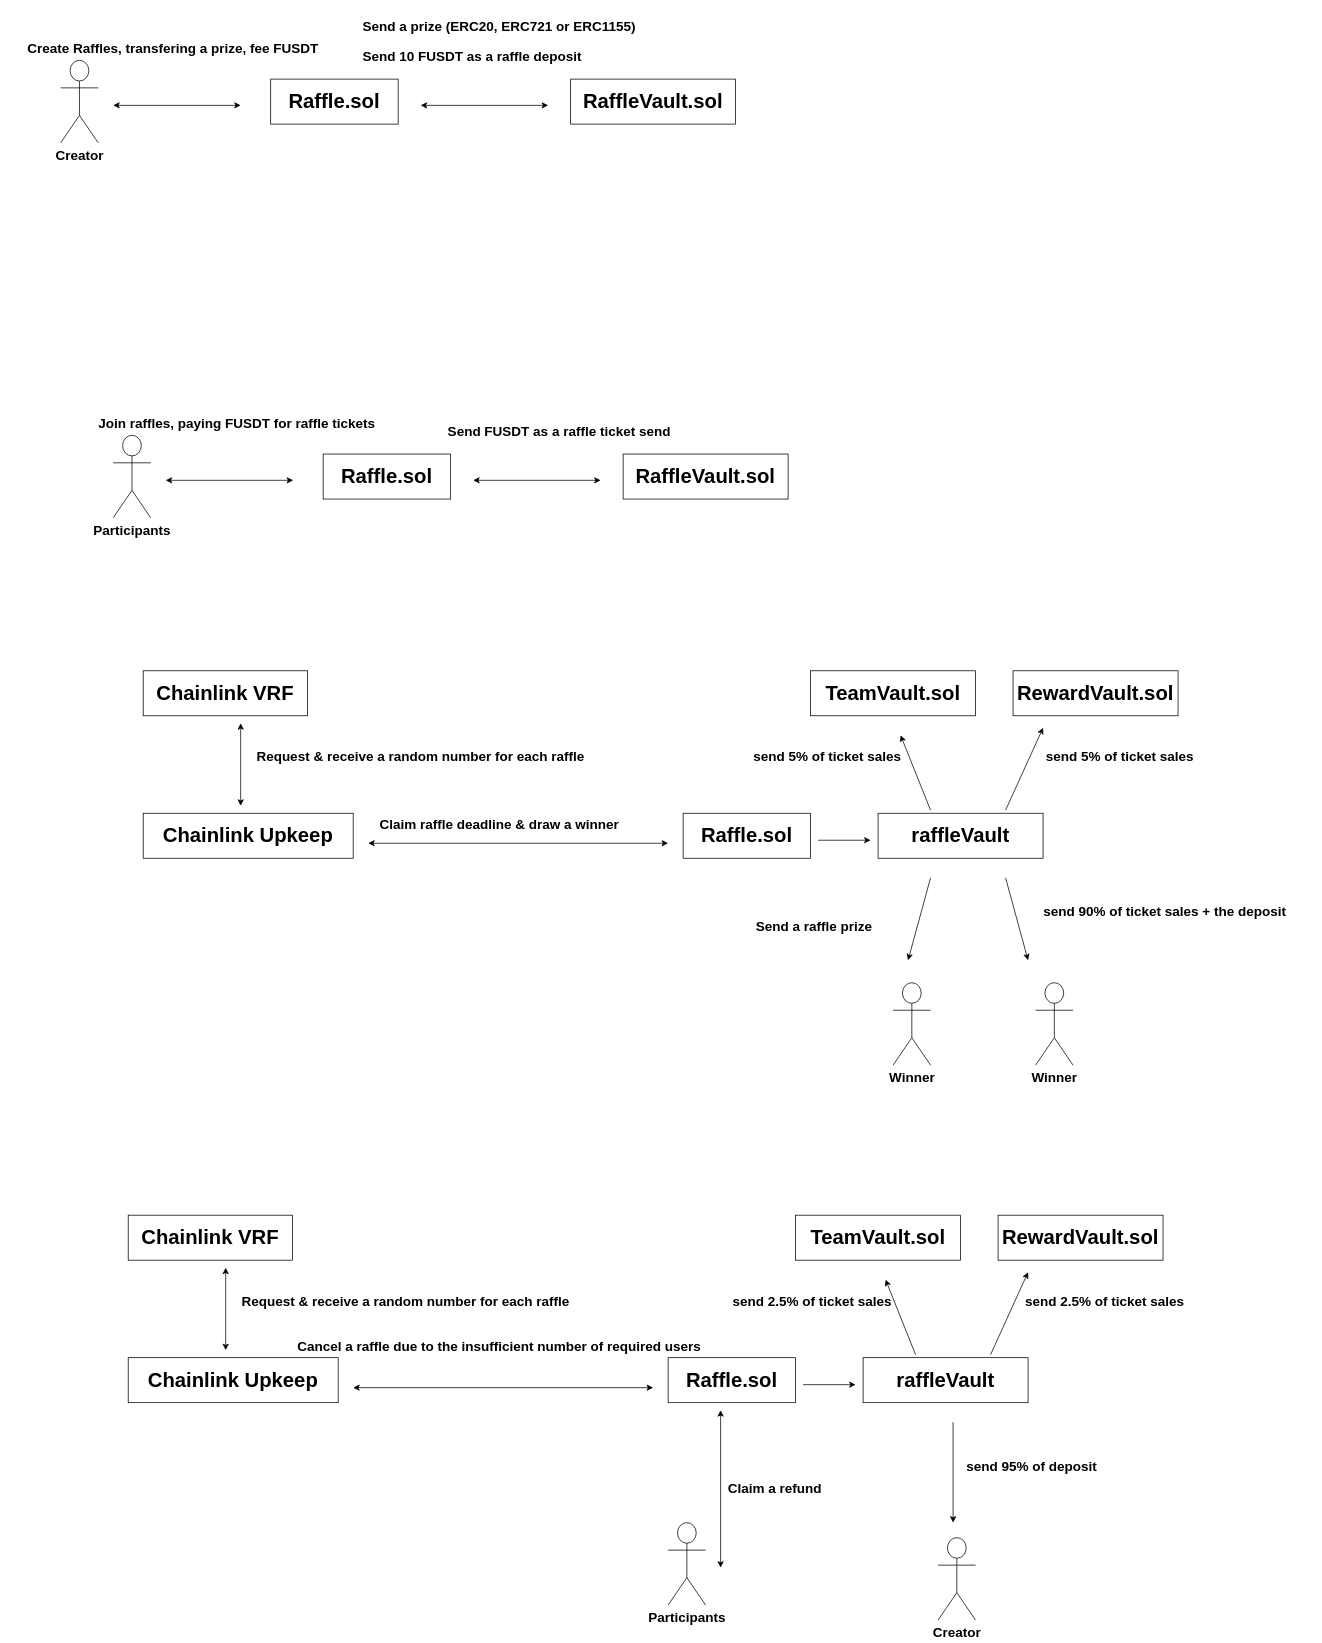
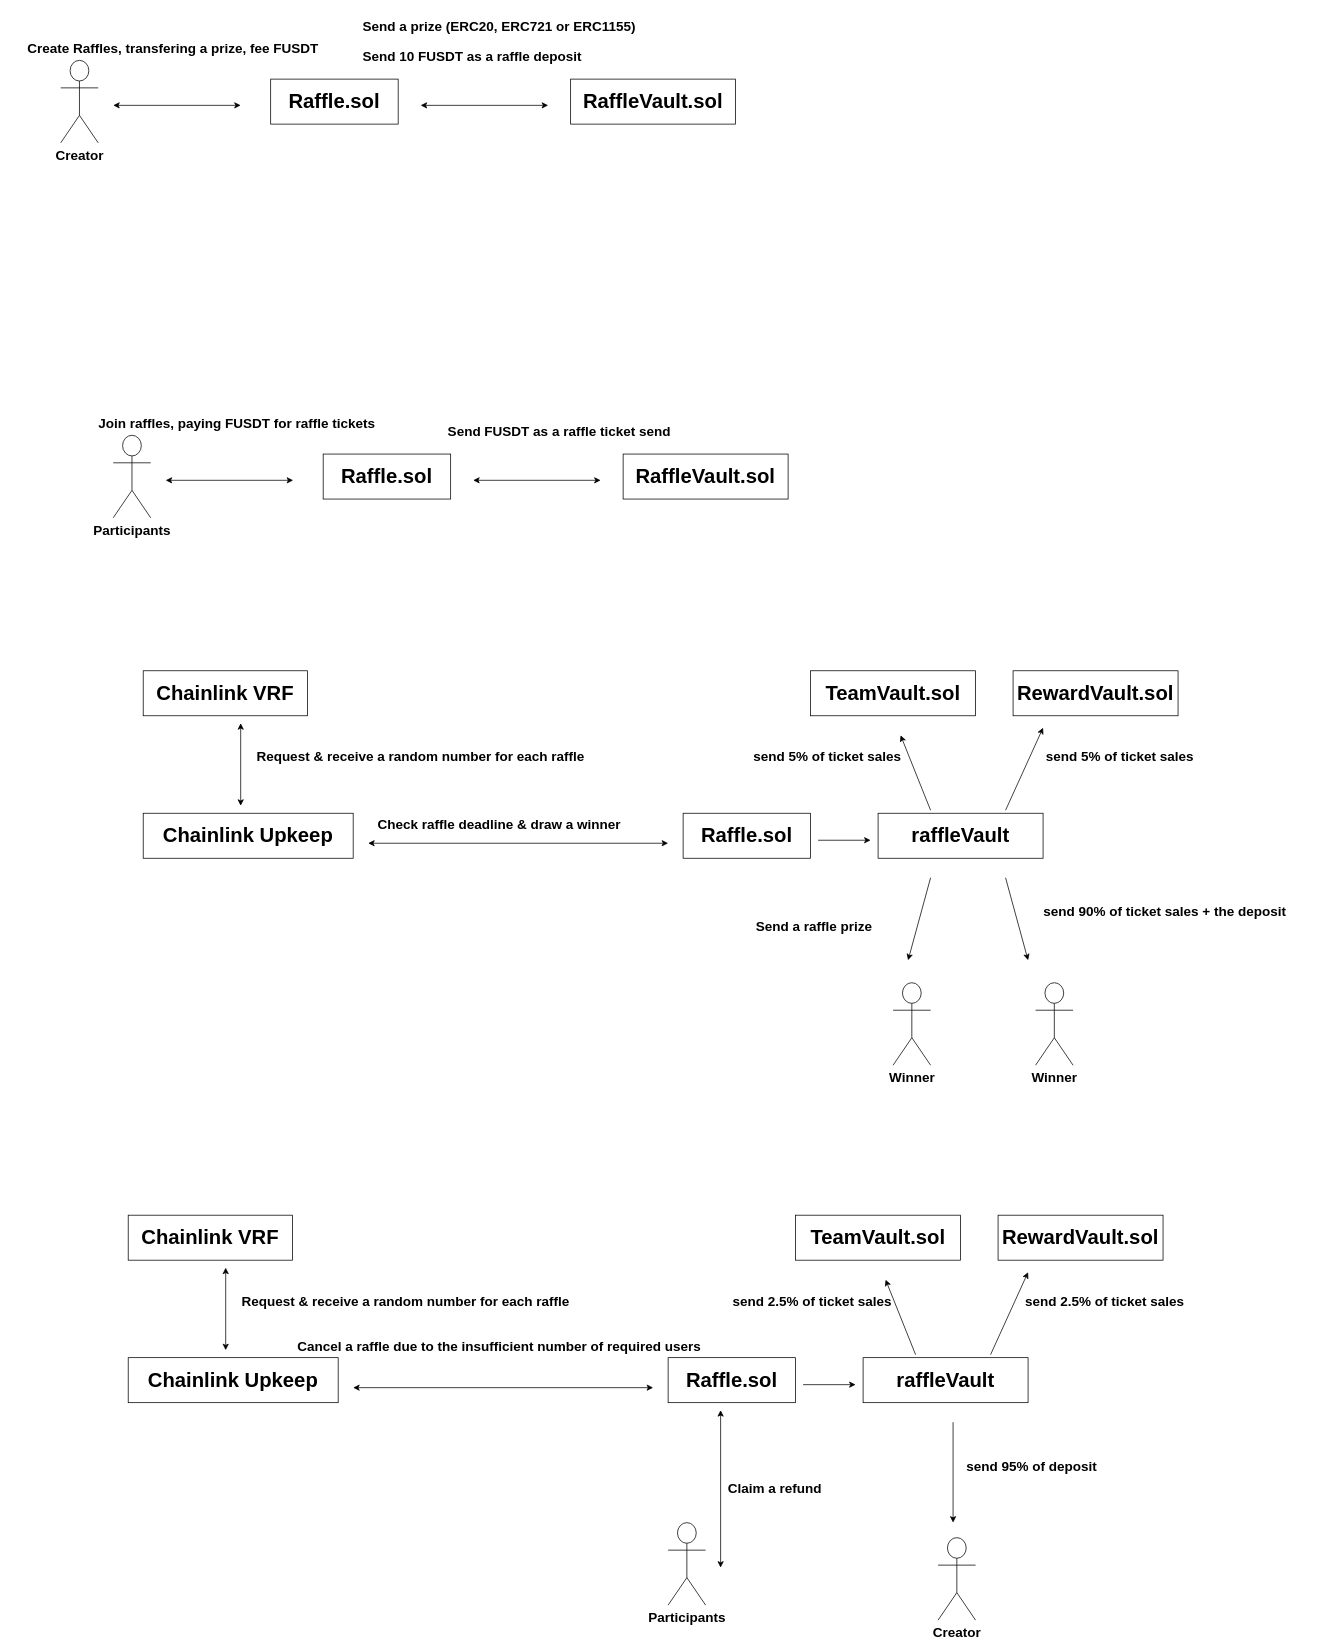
  <mxCell id="0" />
  <mxCell id="1" parent="0" />
  <mxCell id="2" value="&lt;b&gt;&lt;font style=&quot;font-size: 18px;&quot;&gt;Creator&lt;/font&gt;&lt;/b&gt;" style="shape=umlActor;verticalLabelPosition=bottom;verticalAlign=top;html=1;outlineConnect=0;" vertex="1" parent="1"><mxGeometry x="80" y="80" width="50" height="110" as="geometry" /></mxCell>
  <mxCell id="3" value="&lt;font style=&quot;font-size: 27px;&quot;&gt;&lt;b&gt;Raffle.sol&lt;br&gt;&lt;/b&gt;&lt;/font&gt;" style="rounded=0;whiteSpace=wrap;html=1;" vertex="1" parent="1"><mxGeometry x="360" y="105" width="170" height="60" as="geometry" /></mxCell>
  <mxCell id="4" value="" style="endArrow=classic;startArrow=classic;html=1;rounded=0;" edge="1" parent="1"><mxGeometry width="50" height="50" relative="1" as="geometry"><mxPoint x="150" y="140" as="sourcePoint" /><mxPoint x="320" y="140" as="targetPoint" /></mxGeometry></mxCell>
  <mxCell id="5" value="&lt;b&gt;&lt;font style=&quot;font-size: 18px;&quot;&gt;Create Raffles, transfering a prize, fee FUSDT&lt;/font&gt;&lt;/b&gt;" style="text;html=1;align=center;verticalAlign=middle;whiteSpace=wrap;rounded=0;" vertex="1" parent="1"><mxGeometry x="20" y="50" width="420" height="30" as="geometry" /></mxCell>
  <mxCell id="6" value="&lt;font style=&quot;font-size: 27px;&quot;&gt;&lt;b&gt;RaffleVault.sol&lt;br&gt;&lt;/b&gt;&lt;/font&gt;" style="rounded=0;whiteSpace=wrap;html=1;" vertex="1" parent="1"><mxGeometry x="760" y="105" width="220" height="60" as="geometry" /></mxCell>
  <mxCell id="7" value="" style="endArrow=classic;startArrow=classic;html=1;rounded=0;" edge="1" parent="1"><mxGeometry width="50" height="50" relative="1" as="geometry"><mxPoint x="560" y="140" as="sourcePoint" /><mxPoint x="730" y="140" as="targetPoint" /></mxGeometry></mxCell>
  <mxCell id="8" value="&lt;b&gt;&lt;font style=&quot;font-size: 18px;&quot;&gt;Send a prize (ERC20, ERC721 or ERC1155)&lt;/font&gt;&lt;/b&gt;" style="text;html=1;align=center;verticalAlign=middle;whiteSpace=wrap;rounded=0;" vertex="1" parent="1"><mxGeometry x="480" y="20" width="370" height="30" as="geometry" /></mxCell>
  <mxCell id="9" value="&lt;b&gt;&lt;font style=&quot;font-size: 18px;&quot;&gt;Send 10 FUSDT as a raffle deposit&lt;/font&gt;&lt;/b&gt;" style="text;html=1;align=center;verticalAlign=middle;whiteSpace=wrap;rounded=0;" vertex="1" parent="1"><mxGeometry x="394" y="60" width="470" height="30" as="geometry" /></mxCell>
  <mxCell id="10" value="&lt;b&gt;&lt;font style=&quot;font-size: 18px;&quot;&gt;Participants&lt;/font&gt;&lt;/b&gt;" style="shape=umlActor;verticalLabelPosition=bottom;verticalAlign=top;html=1;outlineConnect=0;" vertex="1" parent="1"><mxGeometry x="150" y="580" width="50" height="110" as="geometry" /></mxCell>
  <mxCell id="11" value="&lt;font style=&quot;font-size: 27px;&quot;&gt;&lt;b&gt;Raffle.sol&lt;br&gt;&lt;/b&gt;&lt;/font&gt;" style="rounded=0;whiteSpace=wrap;html=1;" vertex="1" parent="1"><mxGeometry x="430" y="605" width="170" height="60" as="geometry" /></mxCell>
  <mxCell id="12" value="" style="endArrow=classic;startArrow=classic;html=1;rounded=0;" edge="1" parent="1"><mxGeometry width="50" height="50" relative="1" as="geometry"><mxPoint x="220" y="640" as="sourcePoint" /><mxPoint x="390" y="640" as="targetPoint" /></mxGeometry></mxCell>
  <mxCell id="13" value="&lt;b&gt;&lt;font style=&quot;font-size: 18px;&quot;&gt;Join raffles, paying FUSDT for raffle tickets&lt;/font&gt;&lt;/b&gt;" style="text;html=1;align=center;verticalAlign=middle;whiteSpace=wrap;rounded=0;" vertex="1" parent="1"><mxGeometry x="120" y="550" width="390" height="30" as="geometry" /></mxCell>
  <mxCell id="14" value="&lt;font style=&quot;font-size: 27px;&quot;&gt;&lt;b style=&quot;border-color: var(--border-color);&quot;&gt;RaffleVault.sol&lt;/b&gt;&lt;b&gt;&lt;br&gt;&lt;/b&gt;&lt;/font&gt;" style="rounded=0;whiteSpace=wrap;html=1;" vertex="1" parent="1"><mxGeometry x="830" y="605" width="220" height="60" as="geometry" /></mxCell>
  <mxCell id="15" value="" style="endArrow=classic;startArrow=classic;html=1;rounded=0;" edge="1" parent="1"><mxGeometry width="50" height="50" relative="1" as="geometry"><mxPoint x="630" y="640" as="sourcePoint" /><mxPoint x="800" y="640" as="targetPoint" /></mxGeometry></mxCell>
  <mxCell id="16" value="&lt;b&gt;&lt;font style=&quot;font-size: 18px;&quot;&gt;Send FUSDT as a raffle ticket send&lt;/font&gt;&lt;/b&gt;" style="text;html=1;align=center;verticalAlign=middle;whiteSpace=wrap;rounded=0;" vertex="1" parent="1"><mxGeometry x="510" y="560" width="470" height="30" as="geometry" /></mxCell>
  <mxCell id="17" value="&lt;font style=&quot;font-size: 27px;&quot;&gt;&lt;b&gt;Chainlink VRF&lt;br&gt;&lt;/b&gt;&lt;/font&gt;" style="rounded=0;whiteSpace=wrap;html=1;" vertex="1" parent="1"><mxGeometry x="190" y="894" width="219" height="60" as="geometry" /></mxCell>
  <mxCell id="18" value="&lt;font style=&quot;font-size: 27px;&quot;&gt;&lt;b&gt;Chainlink Upkeep&lt;br&gt;&lt;/b&gt;&lt;/font&gt;" style="rounded=0;whiteSpace=wrap;html=1;" vertex="1" parent="1"><mxGeometry x="190" y="1084" width="280" height="60" as="geometry" /></mxCell>
- <mxCell id="19" value="&lt;b&gt;&lt;font style=&quot;font-size: 18px;&quot;&gt;Claim raffle deadline &amp;amp; draw a winner&lt;/font&gt;&lt;/b&gt;" style="text;html=1;align=center;verticalAlign=middle;whiteSpace=wrap;rounded=0;" vertex="1" parent="1"><mxGeometry x="480" y="1084" width="370" height="30" as="geometry" /></mxCell>
+ <mxCell id="19" value="&lt;b&gt;&lt;font style=&quot;font-size: 18px;&quot;&gt;Check raffle deadline &amp;amp; draw a winner&lt;/font&gt;&lt;/b&gt;" style="text;html=1;align=center;verticalAlign=middle;whiteSpace=wrap;rounded=0;" vertex="1" parent="1"><mxGeometry x="480" y="1084" width="370" height="30" as="geometry" /></mxCell>
  <mxCell id="20" value="&lt;b&gt;&lt;font style=&quot;font-size: 18px;&quot;&gt;Request &amp;amp; receive a random number for each raffle&lt;/font&gt;&lt;/b&gt;" style="text;html=1;align=center;verticalAlign=middle;whiteSpace=wrap;rounded=0;" vertex="1" parent="1"><mxGeometry x="340" y="994" width="440" height="30" as="geometry" /></mxCell>
  <mxCell id="21" value="" style="endArrow=classic;startArrow=classic;html=1;rounded=0;" edge="1" parent="1"><mxGeometry width="50" height="50" relative="1" as="geometry"><mxPoint x="320" y="1074" as="sourcePoint" /><mxPoint x="320" y="964" as="targetPoint" /></mxGeometry></mxCell>
  <mxCell id="22" value="&lt;font style=&quot;font-size: 27px;&quot;&gt;&lt;b&gt;Raffle.sol&lt;br&gt;&lt;/b&gt;&lt;/font&gt;" style="rounded=0;whiteSpace=wrap;html=1;" vertex="1" parent="1"><mxGeometry x="910" y="1084" width="170" height="60" as="geometry" /></mxCell>
  <mxCell id="23" value="" style="endArrow=classic;startArrow=classic;html=1;rounded=0;" edge="1" parent="1"><mxGeometry width="50" height="50" relative="1" as="geometry"><mxPoint x="490" y="1124" as="sourcePoint" /><mxPoint x="890" y="1124" as="targetPoint" /></mxGeometry></mxCell>
  <mxCell id="24" value="&lt;font style=&quot;font-size: 27px;&quot;&gt;&lt;b&gt;raffleVault&lt;br&gt;&lt;/b&gt;&lt;/font&gt;" style="rounded=0;whiteSpace=wrap;html=1;" vertex="1" parent="1"><mxGeometry x="1170" y="1084" width="220" height="60" as="geometry" /></mxCell>
  <mxCell id="25" value="&lt;b&gt;&lt;font style=&quot;font-size: 18px;&quot;&gt;Winner&lt;/font&gt;&lt;/b&gt;" style="shape=umlActor;verticalLabelPosition=bottom;verticalAlign=top;html=1;outlineConnect=0;" vertex="1" parent="1"><mxGeometry x="1380" y="1310" width="50" height="110" as="geometry" /></mxCell>
  <mxCell id="26" value="&lt;b&gt;&lt;font style=&quot;font-size: 18px;&quot;&gt;Winner&lt;/font&gt;&lt;/b&gt;" style="shape=umlActor;verticalLabelPosition=bottom;verticalAlign=top;html=1;outlineConnect=0;" vertex="1" parent="1"><mxGeometry x="1190" y="1310" width="50" height="110" as="geometry" /></mxCell>
  <mxCell id="27" value="" style="endArrow=classic;html=1;rounded=0;" edge="1" parent="1"><mxGeometry width="50" height="50" relative="1" as="geometry"><mxPoint x="1240" y="1170" as="sourcePoint" /><mxPoint x="1210" y="1280" as="targetPoint" /></mxGeometry></mxCell>
  <mxCell id="28" value="&lt;span style=&quot;font-size: 18px;&quot;&gt;&lt;b&gt;Send a raffle prize&lt;/b&gt;&lt;/span&gt;" style="text;html=1;align=center;verticalAlign=middle;whiteSpace=wrap;rounded=0;" vertex="1" parent="1"><mxGeometry x="900" y="1220" width="370" height="30" as="geometry" /></mxCell>
  <mxCell id="29" value="&lt;span style=&quot;font-size: 18px;&quot;&gt;&lt;b&gt;send 90% of ticket sales + the deposit&amp;nbsp;&lt;/b&gt;&lt;/span&gt;" style="text;html=1;align=center;verticalAlign=middle;whiteSpace=wrap;rounded=0;" vertex="1" parent="1"><mxGeometry x="1370" y="1200" width="370" height="30" as="geometry" /></mxCell>
  <mxCell id="30" value="" style="endArrow=classic;html=1;rounded=0;" edge="1" parent="1"><mxGeometry width="50" height="50" relative="1" as="geometry"><mxPoint x="1340" y="1170" as="sourcePoint" /><mxPoint x="1370" y="1280" as="targetPoint" /></mxGeometry></mxCell>
  <mxCell id="31" value="&lt;font style=&quot;font-size: 27px;&quot;&gt;&lt;b&gt;RewardVault.sol&lt;br&gt;&lt;/b&gt;&lt;/font&gt;" style="rounded=0;whiteSpace=wrap;html=1;" vertex="1" parent="1"><mxGeometry x="1350" y="894" width="220" height="60" as="geometry" /></mxCell>
  <mxCell id="32" value="&lt;font style=&quot;font-size: 27px;&quot;&gt;&lt;b&gt;TeamVault.sol&lt;br&gt;&lt;/b&gt;&lt;/font&gt;" style="rounded=0;whiteSpace=wrap;html=1;" vertex="1" parent="1"><mxGeometry x="1080" y="894" width="220" height="60" as="geometry" /></mxCell>
  <mxCell id="33" value="" style="endArrow=classic;html=1;rounded=0;" edge="1" parent="1"><mxGeometry width="50" height="50" relative="1" as="geometry"><mxPoint x="1240" y="1080" as="sourcePoint" /><mxPoint x="1200" y="980" as="targetPoint" /></mxGeometry></mxCell>
  <mxCell id="34" value="" style="endArrow=classic;html=1;rounded=0;" edge="1" parent="1"><mxGeometry width="50" height="50" relative="1" as="geometry"><mxPoint x="1340" y="1080" as="sourcePoint" /><mxPoint x="1390" y="970" as="targetPoint" /></mxGeometry></mxCell>
  <mxCell id="35" value="&lt;span style=&quot;font-size: 18px;&quot;&gt;&lt;b&gt;send 5% of ticket sales&amp;nbsp;&lt;/b&gt;&lt;/span&gt;" style="text;html=1;align=center;verticalAlign=middle;whiteSpace=wrap;rounded=0;" vertex="1" parent="1"><mxGeometry x="920" y="994" width="370" height="30" as="geometry" /></mxCell>
  <mxCell id="36" value="&lt;span style=&quot;font-size: 18px;&quot;&gt;&lt;b&gt;send 5% of ticket sales&amp;nbsp;&lt;/b&gt;&lt;/span&gt;" style="text;html=1;align=center;verticalAlign=middle;whiteSpace=wrap;rounded=0;" vertex="1" parent="1"><mxGeometry x="1310" y="994" width="370" height="30" as="geometry" /></mxCell>
  <mxCell id="37" value="" style="endArrow=classic;html=1;rounded=0;" edge="1" parent="1"><mxGeometry width="50" height="50" relative="1" as="geometry"><mxPoint x="1090" y="1120" as="sourcePoint" /><mxPoint x="1160" y="1120" as="targetPoint" /></mxGeometry></mxCell>
  <mxCell id="38" value="&lt;font style=&quot;font-size: 27px;&quot;&gt;&lt;b&gt;Chainlink VRF&lt;br&gt;&lt;/b&gt;&lt;/font&gt;" style="rounded=0;whiteSpace=wrap;html=1;" vertex="1" parent="1"><mxGeometry y="1620" width="219" height="60" as="geometry" x="170" /></mxCell>
  <mxCell id="39" value="&lt;font style=&quot;font-size: 27px;&quot;&gt;&lt;b&gt;Chainlink Upkeep&lt;br&gt;&lt;/b&gt;&lt;/font&gt;" style="rounded=0;whiteSpace=wrap;html=1;" vertex="1" parent="1"><mxGeometry y="1810" width="280" height="60" as="geometry" x="170" /></mxCell>
  <mxCell id="40" value="&lt;b&gt;&lt;font style=&quot;font-size: 18px;&quot;&gt;Cancel a raffle due to the insufficient number of required users&lt;/font&gt;&lt;/b&gt;" style="text;html=1;align=center;verticalAlign=middle;whiteSpace=wrap;rounded=0;" vertex="1" parent="1"><mxGeometry x="365" y="1780" width="600" height="30" as="geometry" /></mxCell>
  <mxCell id="41" value="&lt;b&gt;&lt;font style=&quot;font-size: 18px;&quot;&gt;Request &amp;amp; receive a random number for each raffle&lt;/font&gt;&lt;/b&gt;" style="text;html=1;align=center;verticalAlign=middle;whiteSpace=wrap;rounded=0;" vertex="1" parent="1"><mxGeometry x="320" y="1720" width="440" height="30" as="geometry" /></mxCell>
  <mxCell id="42" value="" style="endArrow=classic;startArrow=classic;html=1;rounded=0;" edge="1" parent="1"><mxGeometry width="50" height="50" relative="1" as="geometry"><mxPoint x="300" y="1800" as="sourcePoint" /><mxPoint x="300" y="1690" as="targetPoint" /></mxGeometry></mxCell>
  <mxCell id="43" value="&lt;font style=&quot;font-size: 27px;&quot;&gt;&lt;b&gt;Raffle.sol&lt;br&gt;&lt;/b&gt;&lt;/font&gt;" style="rounded=0;whiteSpace=wrap;html=1;" vertex="1" parent="1"><mxGeometry x="890" y="1810" width="170" height="60" as="geometry" /></mxCell>
  <mxCell id="44" value="" style="endArrow=classic;startArrow=classic;html=1;rounded=0;" edge="1" parent="1"><mxGeometry width="50" height="50" relative="1" as="geometry"><mxPoint x="470" y="1850" as="sourcePoint" /><mxPoint x="870" y="1850" as="targetPoint" /></mxGeometry></mxCell>
  <mxCell id="45" value="&lt;font style=&quot;font-size: 27px;&quot;&gt;&lt;b&gt;raffleVault&lt;br&gt;&lt;/b&gt;&lt;/font&gt;" style="rounded=0;whiteSpace=wrap;html=1;" vertex="1" parent="1"><mxGeometry x="1150" y="1810" width="220" height="60" as="geometry" /></mxCell>
  <mxCell id="46" value="&lt;b&gt;&lt;font style=&quot;font-size: 18px;&quot;&gt;Creator&lt;/font&gt;&lt;/b&gt;" style="shape=umlActor;verticalLabelPosition=bottom;verticalAlign=top;html=1;outlineConnect=0;" vertex="1" parent="1"><mxGeometry x="1250" y="2050" width="50" height="110" as="geometry" /></mxCell>
  <mxCell id="47" value="&lt;span style=&quot;font-size: 18px;&quot;&gt;&lt;b&gt;send 95% of deposit&lt;/b&gt;&lt;/span&gt;" style="text;html=1;align=center;verticalAlign=middle;whiteSpace=wrap;rounded=0;" vertex="1" parent="1"><mxGeometry x="1190" y="1940" width="370" height="30" as="geometry" /></mxCell>
  <mxCell id="48" value="" style="endArrow=classic;html=1;rounded=0;" edge="1" parent="1"><mxGeometry width="50" height="50" relative="1" as="geometry"><mxPoint x="1270" y="1896" as="sourcePoint" /><mxPoint x="1270" y="2030" as="targetPoint" /></mxGeometry></mxCell>
  <mxCell id="49" value="&lt;font style=&quot;font-size: 27px;&quot;&gt;&lt;b&gt;RewardVault.sol&lt;br&gt;&lt;/b&gt;&lt;/font&gt;" style="rounded=0;whiteSpace=wrap;html=1;" vertex="1" parent="1"><mxGeometry x="1330" y="1620" width="220" height="60" as="geometry" /></mxCell>
  <mxCell id="50" value="&lt;font style=&quot;font-size: 27px;&quot;&gt;&lt;b&gt;TeamVault.sol&lt;br&gt;&lt;/b&gt;&lt;/font&gt;" style="rounded=0;whiteSpace=wrap;html=1;" vertex="1" parent="1"><mxGeometry x="1060" y="1620" width="220" height="60" as="geometry" /></mxCell>
  <mxCell id="51" value="" style="endArrow=classic;html=1;rounded=0;" edge="1" parent="1"><mxGeometry width="50" height="50" relative="1" as="geometry"><mxPoint x="1220" y="1806" as="sourcePoint" /><mxPoint x="1180" y="1706" as="targetPoint" /></mxGeometry></mxCell>
  <mxCell id="52" value="" style="endArrow=classic;html=1;rounded=0;" edge="1" parent="1"><mxGeometry width="50" height="50" relative="1" as="geometry"><mxPoint x="1320" y="1806" as="sourcePoint" /><mxPoint x="1370" y="1696" as="targetPoint" /></mxGeometry></mxCell>
  <mxCell id="53" value="&lt;span style=&quot;font-size: 18px;&quot;&gt;&lt;b&gt;send 2.5% of ticket sales&amp;nbsp;&lt;/b&gt;&lt;/span&gt;" style="text;html=1;align=center;verticalAlign=middle;whiteSpace=wrap;rounded=0;" vertex="1" parent="1"><mxGeometry x="900" y="1720" width="370" height="30" as="geometry" /></mxCell>
  <mxCell id="54" value="&lt;span style=&quot;font-size: 18px;&quot;&gt;&lt;b&gt;send 2.5% of ticket sales&amp;nbsp;&lt;/b&gt;&lt;/span&gt;" style="text;html=1;align=center;verticalAlign=middle;whiteSpace=wrap;rounded=0;" vertex="1" parent="1"><mxGeometry x="1290" y="1720" width="370" height="30" as="geometry" /></mxCell>
  <mxCell id="55" value="" style="endArrow=classic;html=1;rounded=0;" edge="1" parent="1"><mxGeometry width="50" height="50" relative="1" as="geometry"><mxPoint x="1070" y="1846" as="sourcePoint" /><mxPoint x="1140" y="1846" as="targetPoint" /></mxGeometry></mxCell>
  <mxCell id="56" value="&lt;b&gt;&lt;font style=&quot;font-size: 18px;&quot;&gt;Participants&lt;/font&gt;&lt;/b&gt;" style="shape=umlActor;verticalLabelPosition=bottom;verticalAlign=top;html=1;outlineConnect=0;" vertex="1" parent="1"><mxGeometry x="890" y="2030" width="50" height="110" as="geometry" /></mxCell>
  <mxCell id="57" value="" style="endArrow=classic;startArrow=classic;html=1;rounded=0;" edge="1" parent="1"><mxGeometry width="50" height="50" relative="1" as="geometry"><mxPoint x="960" y="2090" as="sourcePoint" /><mxPoint x="960" y="1880" as="targetPoint" /></mxGeometry></mxCell>
  <mxCell id="58" value="&lt;span style=&quot;font-size: 18px;&quot;&gt;&lt;b&gt;Claim a refund&amp;nbsp;&lt;/b&gt;&lt;/span&gt;" style="text;html=1;align=center;verticalAlign=middle;whiteSpace=wrap;rounded=0;" vertex="1" parent="1"><mxGeometry x="850" y="1970" width="370" height="30" as="geometry" /></mxCell>
